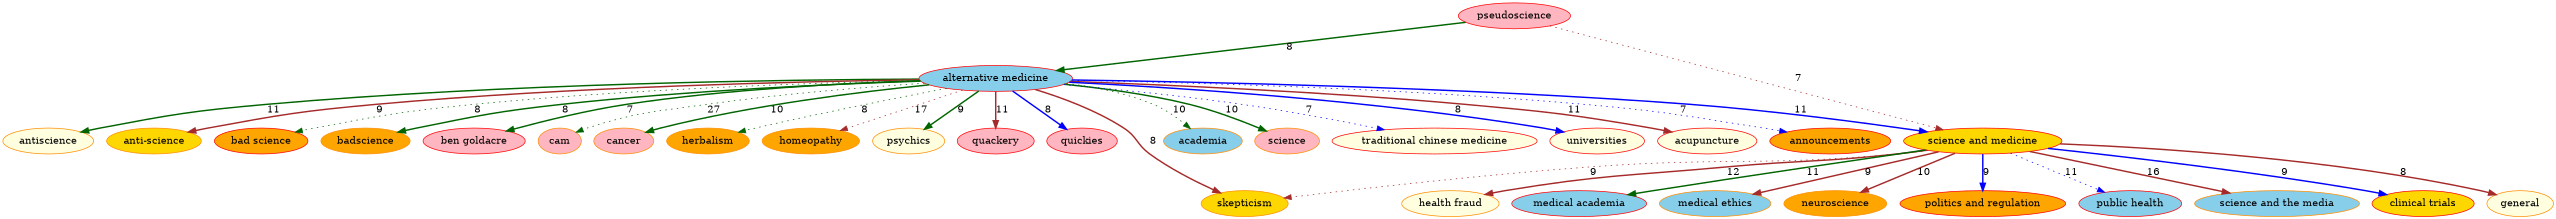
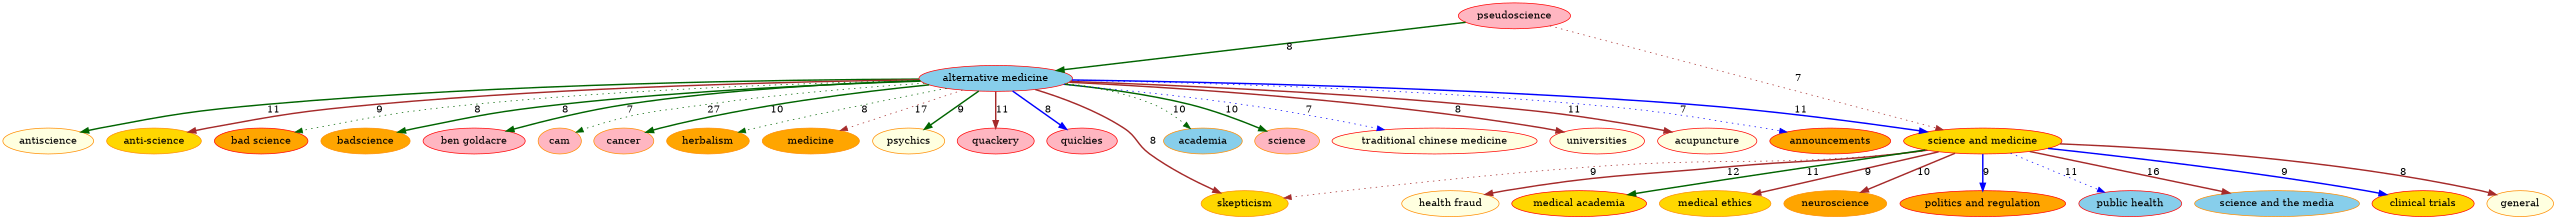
  digraph {
    rank=source
    node [color=darkorange fillcolor=lightyellow style=filled]
    edge [color=darkgreen style=bold]
    n1 [fillcolor=skyblue label=academia]
    n2 [color=red label=acupuncture]
    n3 [color=red fillcolor=skyblue label="alternative medicine"]
    n4 [color=red fillcolor=orange label=announcements]
    n5 [label=antiscience]
    n6 [fillcolor=gold label="anti-science"]
    n7 [color=red fillcolor=orange label="bad science"]
    n8 [fillcolor=orange label=badscience]
    n9 [color=red fillcolor=lightpink label="ben goldacre"]
    n10 [fillcolor=lightpink label=cam]
    n11 [fillcolor=lightpink label=cancer]
    n12 [fillcolor=orange label=herbalism]
-   n13 [fillcolor=orange label=homeopathy]
+   n13 [fillcolor=orange label=medicine]
    n14 [label=psychics]
    n15 [color=red fillcolor=lightpink label=quackery]
    n16 [color=red fillcolor=lightpink label=quickies]
    n17 [color=red fillcolor=gold label="science and medicine"]
    n18 [fillcolor=lightpink label=science]
    n19 [fillcolor=gold label=skepticism]
    n20 [color=red label="traditional chinese medicine"]
    n21 [color=red label=universities]
    n22 [color=red fillcolor=gold label="clinical trials"]
    n23 [label=general]
    n24 [label="health fraud"]
-   n25 [color=red fillcolor=skyblue label="medical academia"]
-   n26 [fillcolor=skyblue label="medical ethics"]
+   n25 [color=red fillcolor=gold label="medical academia"]
+   n26 [fillcolor=gold label="medical ethics"]
    n27 [fillcolor=orange label=neuroscience]
    n28 [color=red fillcolor=orange label="politics and regulation"]
    n29 [color=red fillcolor=skyblue label="public health"]
    n30 [fillcolor=skyblue label="science and the media"]
    n31 [color=red fillcolor=lightpink label=pseudoscience]
    n3 -> n1 [label=10 style=dotted]
    n3 -> n2 [color=brown label=11]
    n3 -> n4 [color=blue label=7 style=dotted]
    n3 -> n5 [label=11]
    n3 -> n6 [color=brown label=9]
    n3 -> n7 [label=8 style=dotted]
    n3 -> n8 [label=8]
    n3 -> n9 [label=7]
    n3 -> n10 [label=27 style=dotted]
    n3 -> n11 [label=10]
    n3 -> n12 [label=8 style=dotted]
    n3 -> n13 [color=brown label=17 style=dotted]
    n3 -> n14 [label=9]
    n3 -> n15 [color=brown label=11]
    n3 -> n16 [color=blue label=8]
    n3 -> n17 [color=blue label=11]
    n3 -> n18 [label=10]
    n3 -> n19 [color=brown label=8]
    n3 -> n20 [color=blue label=7 style=dotted]
-   n3 -> n21 [color=blue label=8]
+   n3 -> n21 [color=brown label=8]
    n17 -> n19 [color=brown label=9 style=dotted]
    n17 -> n22 [color=blue label=9]
    n17 -> n23 [color=brown label=8]
    n17 -> n24 [color=brown label=12]
    n17 -> n25 [label=11]
    n17 -> n26 [color=brown label=9]
    n17 -> n27 [color=brown label=10]
    n17 -> n28 [color=blue label=9]
    n17 -> n29 [color=blue label=11 style=dotted]
    n17 -> n30 [color=brown label=16]
    n31 -> n3 [label=8]
    n31 -> n17 [color=brown label=7 style=dotted]
  }
